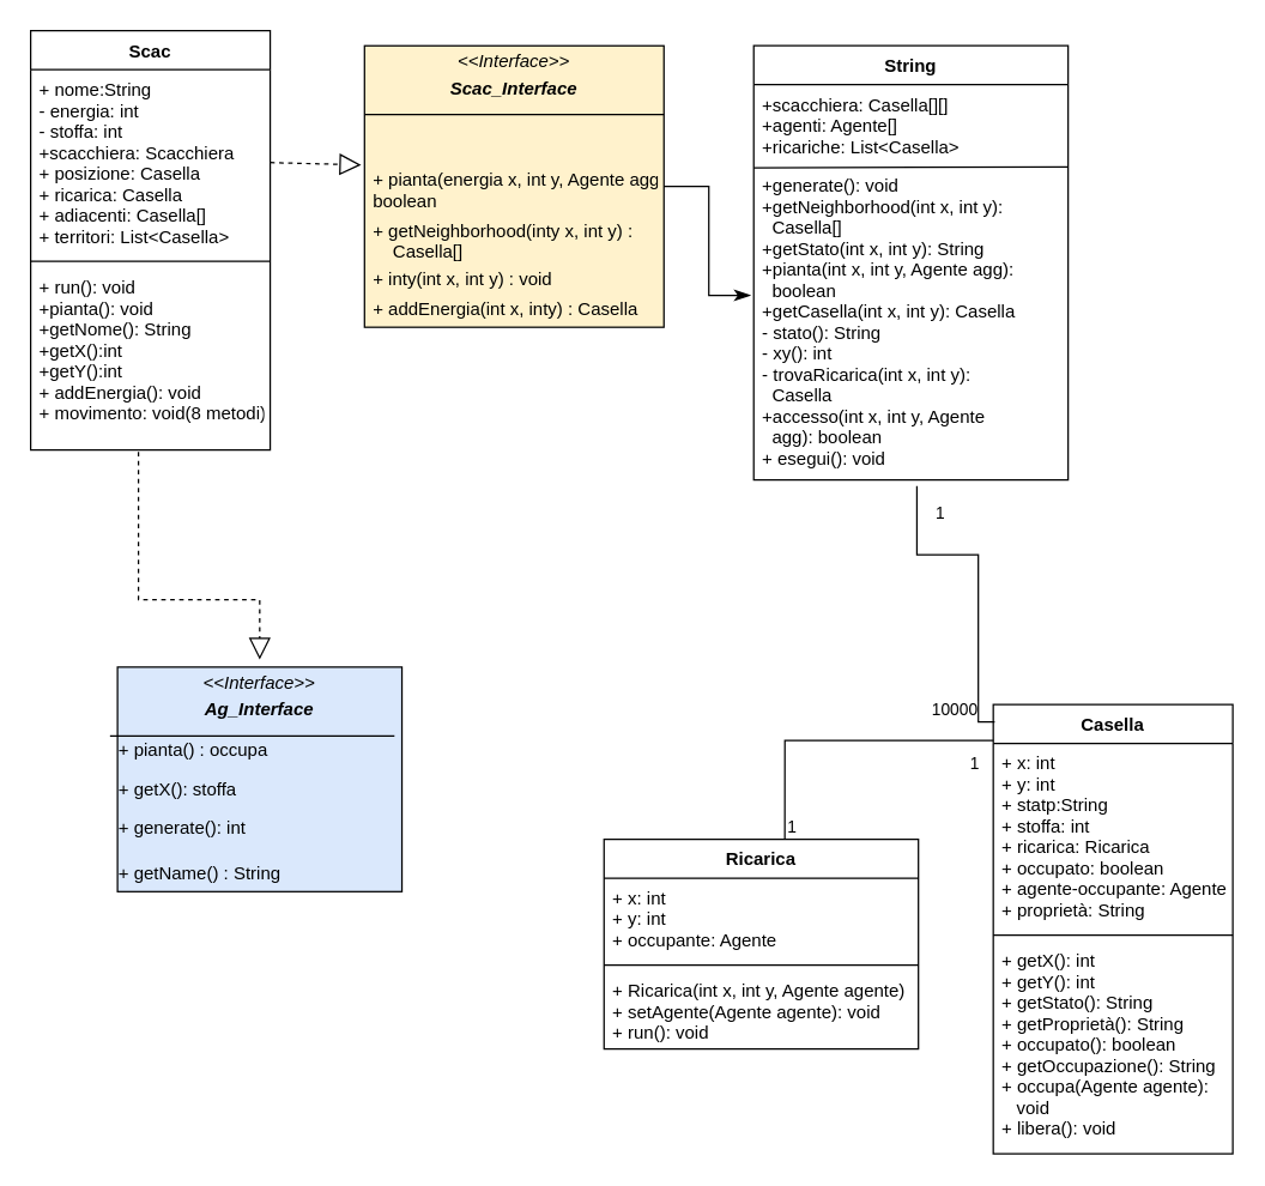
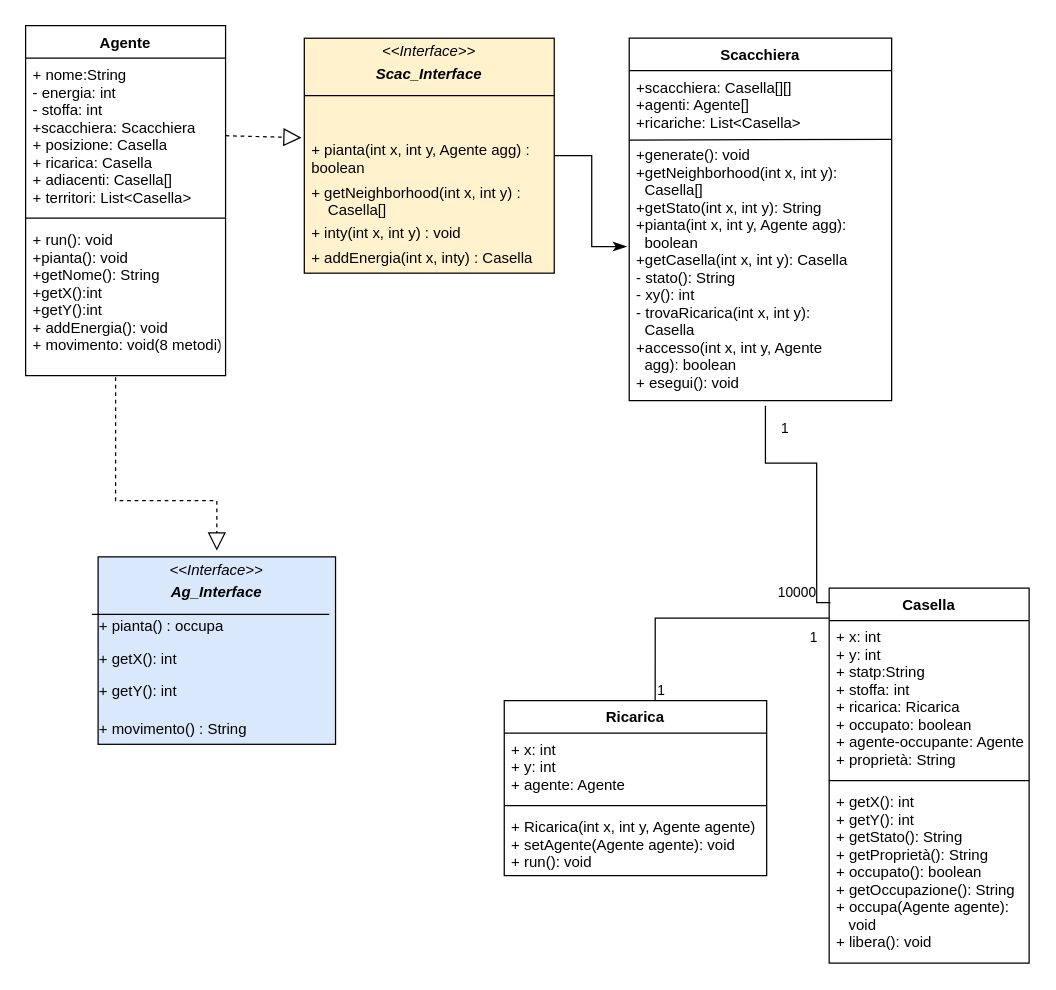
  <mxCell id="0" />
  <mxCell id="1" parent="0" />
- <mxCell id="2" value="String" style="swimlane;fontStyle=1;align=center;verticalAlign=top;childLayout=stackLayout;horizontal=1;startSize=26;horizontalStack=0;resizeParent=1;resizeParentMax=0;resizeLast=0;collapsible=1;marginBottom=0;" parent="1" vertex="1"><mxGeometry x="503" y="30" width="210" height="290" as="geometry" /></mxCell>
+ <mxCell id="2" value="Scacchiera" style="swimlane;fontStyle=1;align=center;verticalAlign=top;childLayout=stackLayout;horizontal=1;startSize=26;horizontalStack=0;resizeParent=1;resizeParentMax=0;resizeLast=0;collapsible=1;marginBottom=0;" parent="1" vertex="1"><mxGeometry x="503" y="30" width="210" height="290" as="geometry" /></mxCell>
  <mxCell id="3" value="+scacchiera: Casella[][]&#10;+agenti: Agente[]&#10;+ricariche: List&lt;Casella&gt;" style="text;strokeColor=none;fillColor=none;align=left;verticalAlign=top;spacingLeft=4;spacingRight=4;overflow=hidden;rotatable=0;points=[[0,0.5],[1,0.5]];portConstraint=eastwest;" parent="2" vertex="1"><mxGeometry y="26" width="210" height="54" as="geometry" /></mxCell>
  <mxCell id="4" value="+generate(): void&#10;+getNeighborhood(int x, int y):&#10;  Casella[]&#10;+getStato(int x, int y): String&#10;+pianta(int x, int y, Agente agg):&#10;  boolean&#10;+getCasella(int x, int y): Casella&#10;- stato(): String&#10;- xy(): int&#10;- trovaRicarica(int x, int y):&#10;  Casella&#10;+accesso(int x, int y, Agente &#10;  agg): boolean&#10;+ esegui(): void" style="text;strokeColor=none;fillColor=none;align=left;verticalAlign=top;spacingLeft=4;spacingRight=4;overflow=hidden;rotatable=0;points=[[0,0.5],[1,0.5]];portConstraint=eastwest;" parent="2" vertex="1"><mxGeometry y="80" width="210" height="210" as="geometry" /></mxCell>
  <mxCell id="5" value="" style="endArrow=none;html=1;rounded=0;exitX=0;exitY=0.007;exitDx=0;exitDy=0;exitPerimeter=0;" edge="1" parent="2" source="4"><mxGeometry width="50" height="50" relative="1" as="geometry"><mxPoint x="370" y="160" as="sourcePoint" /><mxPoint x="210" y="81" as="targetPoint" /></mxGeometry></mxCell>
  <mxCell id="6" value="Casella" style="swimlane;fontStyle=1;align=center;verticalAlign=top;childLayout=stackLayout;horizontal=1;startSize=26;horizontalStack=0;resizeParent=1;resizeParentMax=0;resizeLast=0;collapsible=1;marginBottom=0;" parent="1" vertex="1"><mxGeometry x="663" y="470" width="160" height="300" as="geometry" /></mxCell>
  <mxCell id="7" value="+ x: int&#10;+ y: int&#10;+ statp:String&#10;+ stoffa: int&#10;+ ricarica: Ricarica&#10;+ occupato: boolean&#10;+ agente-occupante: Agente&#10;+ proprietà: String" style="text;strokeColor=none;fillColor=none;align=left;verticalAlign=top;spacingLeft=4;spacingRight=4;overflow=hidden;rotatable=0;points=[[0,0.5],[1,0.5]];portConstraint=eastwest;" parent="6" vertex="1"><mxGeometry y="26" width="160" height="124" as="geometry" /></mxCell>
  <mxCell id="8" value="" style="line;strokeWidth=1;fillColor=none;align=left;verticalAlign=middle;spacingTop=-1;spacingLeft=3;spacingRight=3;rotatable=0;labelPosition=right;points=[];portConstraint=eastwest;" parent="6" vertex="1"><mxGeometry y="150" width="160" height="8" as="geometry" /></mxCell>
  <mxCell id="9" value="+ getX(): int&#10;+ getY(): int&#10;+ getStato(): String&#10;+ getProprietà(): String&#10;+ occupato(): boolean&#10;+ getOccupazione(): String&#10;+ occupa(Agente agente): &#10;   void&#10;+ libera(): void" style="text;strokeColor=none;fillColor=none;align=left;verticalAlign=top;spacingLeft=4;spacingRight=4;overflow=hidden;rotatable=0;points=[[0,0.5],[1,0.5]];portConstraint=eastwest;" parent="6" vertex="1"><mxGeometry y="158" width="160" height="142" as="geometry" /></mxCell>
- <mxCell id="10" value="Scac" style="swimlane;fontStyle=1;align=center;verticalAlign=top;childLayout=stackLayout;horizontal=1;startSize=26;horizontalStack=0;resizeParent=1;resizeParentMax=0;resizeLast=0;collapsible=1;marginBottom=0;" parent="1" vertex="1"><mxGeometry x="20" y="20" width="160" height="280" as="geometry" /></mxCell>
+ <mxCell id="10" value="Agente" style="swimlane;fontStyle=1;align=center;verticalAlign=top;childLayout=stackLayout;horizontal=1;startSize=26;horizontalStack=0;resizeParent=1;resizeParentMax=0;resizeLast=0;collapsible=1;marginBottom=0;" parent="1" vertex="1"><mxGeometry x="20" y="20" width="160" height="280" as="geometry" /></mxCell>
  <mxCell id="11" value="+ nome:String&#10;- energia: int&#10;- stoffa: int&#10;+scacchiera: Scacchiera&#10;+ posizione: Casella&#10;+ ricarica: Casella&#10;+ adiacenti: Casella[]&#10;+ territori: List&lt;Casella&gt;" style="text;strokeColor=none;fillColor=none;align=left;verticalAlign=top;spacingLeft=4;spacingRight=4;overflow=hidden;rotatable=0;points=[[0,0.5],[1,0.5]];portConstraint=eastwest;" parent="10" vertex="1"><mxGeometry y="26" width="160" height="124" as="geometry" /></mxCell>
  <mxCell id="12" value="" style="line;strokeWidth=1;fillColor=none;align=left;verticalAlign=middle;spacingTop=-1;spacingLeft=3;spacingRight=3;rotatable=0;labelPosition=right;points=[];portConstraint=eastwest;" parent="10" vertex="1"><mxGeometry y="150" width="160" height="8" as="geometry" /></mxCell>
  <mxCell id="13" value="+ run(): void&#10;+pianta(): void&#10;+getNome(): String&#10;+getX():int&#10;+getY():int&#10;+ addEnergia(): void&#10;+ movimento: void(8 metodi)" style="text;strokeColor=none;fillColor=none;align=left;verticalAlign=top;spacingLeft=4;spacingRight=4;overflow=hidden;rotatable=0;points=[[0,0.5],[1,0.5]];portConstraint=eastwest;" parent="10" vertex="1"><mxGeometry y="158" width="160" height="122" as="geometry" /></mxCell>
  <mxCell id="14" value="Ricarica" style="swimlane;fontStyle=1;align=center;verticalAlign=top;childLayout=stackLayout;horizontal=1;startSize=26;horizontalStack=0;resizeParent=1;resizeParentMax=0;resizeLast=0;collapsible=1;marginBottom=0;" parent="1" vertex="1"><mxGeometry x="403" y="560" width="210" height="140" as="geometry" /></mxCell>
- <mxCell id="15" value="+ x: int&#10;+ y: int&#10;+ occupante: Agente" style="text;strokeColor=none;fillColor=none;align=left;verticalAlign=top;spacingLeft=4;spacingRight=4;overflow=hidden;rotatable=0;points=[[0,0.5],[1,0.5]];portConstraint=eastwest;" parent="14" vertex="1"><mxGeometry y="26" width="210" height="54" as="geometry" /></mxCell>
+ <mxCell id="15" value="+ x: int&#10;+ y: int&#10;+ agente: Agente" style="text;strokeColor=none;fillColor=none;align=left;verticalAlign=top;spacingLeft=4;spacingRight=4;overflow=hidden;rotatable=0;points=[[0,0.5],[1,0.5]];portConstraint=eastwest;" parent="14" vertex="1"><mxGeometry y="26" width="210" height="54" as="geometry" /></mxCell>
  <mxCell id="16" value="" style="line;strokeWidth=1;fillColor=none;align=left;verticalAlign=middle;spacingTop=-1;spacingLeft=3;spacingRight=3;rotatable=0;labelPosition=right;points=[];portConstraint=eastwest;" parent="14" vertex="1"><mxGeometry y="80" width="210" height="8" as="geometry" /></mxCell>
  <mxCell id="17" value="+ Ricarica(int x, int y, Agente agente)&#10;+ setAgente(Agente agente): void&#10;+ run(): void" style="text;strokeColor=none;fillColor=none;align=left;verticalAlign=top;spacingLeft=4;spacingRight=4;overflow=hidden;rotatable=0;points=[[0,0.5],[1,0.5]];portConstraint=eastwest;" parent="14" vertex="1"><mxGeometry y="88" width="210" height="52" as="geometry" /></mxCell>
  <mxCell id="18" value="" style="endArrow=none;html=1;edgeStyle=orthogonalEdgeStyle;rounded=0;exitX=0.519;exitY=1.019;exitDx=0;exitDy=0;exitPerimeter=0;entryX=0.006;entryY=0.039;entryDx=0;entryDy=0;entryPerimeter=0;" parent="1" source="4" target="6" edge="1"><mxGeometry relative="1" as="geometry"><mxPoint x="478" y="40" as="sourcePoint" /><mxPoint x="638" y="40" as="targetPoint" /><Array as="points"><mxPoint x="612" y="370" /><mxPoint x="653" y="370" /><mxPoint x="653" y="482" /></Array></mxGeometry></mxCell>
  <mxCell id="19" value="1" style="edgeLabel;resizable=0;html=1;align=left;verticalAlign=bottom;" parent="18" connectable="0" vertex="1"><mxGeometry x="-1" relative="1" as="geometry"><mxPoint x="11" y="26" as="offset" /></mxGeometry></mxCell>
  <mxCell id="20" value="10000" style="edgeLabel;resizable=0;html=1;align=right;verticalAlign=bottom;" parent="18" connectable="0" vertex="1"><mxGeometry x="1" relative="1" as="geometry"><mxPoint x="-11" as="offset" /></mxGeometry></mxCell>
  <mxCell id="21" value="" style="endArrow=none;html=1;edgeStyle=orthogonalEdgeStyle;rounded=0;exitX=0.575;exitY=0;exitDx=0;exitDy=0;exitPerimeter=0;entryX=0;entryY=-0.016;entryDx=0;entryDy=0;entryPerimeter=0;" parent="1" source="14" target="7" edge="1"><mxGeometry relative="1" as="geometry"><mxPoint x="573" y="300" as="sourcePoint" /><mxPoint x="613" y="320" as="targetPoint" /></mxGeometry></mxCell>
  <mxCell id="22" value="1" style="edgeLabel;resizable=0;html=1;align=left;verticalAlign=bottom;" parent="21" connectable="0" vertex="1"><mxGeometry x="-1" relative="1" as="geometry" /></mxCell>
  <mxCell id="23" value="1" style="edgeLabel;resizable=0;html=1;align=right;verticalAlign=bottom;" parent="21" connectable="0" vertex="1"><mxGeometry x="1" relative="1" as="geometry"><mxPoint x="-9" y="24" as="offset" /></mxGeometry></mxCell>
  <mxCell id="24" value="&lt;p style=&quot;margin: 0px ; margin-top: 4px ; text-align: center&quot;&gt;&lt;i&gt;&amp;lt;&amp;lt;Interface&amp;gt;&amp;gt;&lt;/i&gt;&lt;br&gt;&lt;/p&gt;&lt;p style=&quot;margin: 0px ; margin-top: 4px ; text-align: center&quot;&gt;&lt;i&gt;&lt;b&gt;Ag_Interface&lt;/b&gt;&lt;/i&gt;&lt;/p&gt;&lt;p style=&quot;margin: 0px ; margin-left: 4px&quot;&gt;&lt;/p&gt;&lt;p style=&quot;margin: 0px ; margin-left: 4px&quot;&gt;&lt;br&gt;&lt;/p&gt;&lt;p style=&quot;margin: 0px ; margin-left: 4px&quot;&gt;&lt;br&gt;&lt;/p&gt;&lt;p style=&quot;margin: 0px ; margin-left: 4px&quot;&gt;&lt;br&gt;&lt;/p&gt;" style="verticalAlign=top;align=left;overflow=fill;fontSize=12;fontFamily=Helvetica;html=1;fillColor=#dae8fc;" vertex="1" parent="1"><mxGeometry x="78" y="445" width="190" height="150" as="geometry" /></mxCell>
  <mxCell id="25" value="" style="line;strokeWidth=1;fillColor=none;align=left;verticalAlign=middle;spacingTop=-1;spacingLeft=3;spacingRight=3;rotatable=0;labelPosition=right;points=[];portConstraint=eastwest;" vertex="1" parent="1"><mxGeometry x="73" y="487" width="190" height="8" as="geometry" /></mxCell>
  <mxCell id="26" value="+ pianta() : occupa" style="text;align=left;verticalAlign=top;spacingLeft=4;spacingRight=4;overflow=hidden;rotatable=0;points=[[0,0.5],[1,0.5]];portConstraint=eastwest;fontStyle=0" vertex="1" parent="1"><mxGeometry x="73" y="487" width="200" height="26" as="geometry" /></mxCell>
- <mxCell id="27" value="+ getX(): stoffa" style="text;align=left;verticalAlign=top;spacingLeft=4;spacingRight=4;overflow=hidden;rotatable=0;points=[[0,0.5],[1,0.5]];portConstraint=eastwest;fontStyle=0" vertex="1" parent="1"><mxGeometry x="73" y="513" width="200" height="36" as="geometry" /></mxCell>
- <mxCell id="28" value="+ getName() : String" style="text;align=left;verticalAlign=top;spacingLeft=4;spacingRight=4;overflow=hidden;rotatable=0;points=[[0,0.5],[1,0.5]];portConstraint=eastwest;fontStyle=0" vertex="1" parent="1"><mxGeometry x="73" y="569" width="200" height="26" as="geometry" /></mxCell>
- <mxCell id="29" value="+ generate(): int" style="text;align=left;verticalAlign=top;spacingLeft=4;spacingRight=4;overflow=hidden;rotatable=0;points=[[0,0.5],[1,0.5]];portConstraint=eastwest;fontStyle=0" vertex="1" parent="1"><mxGeometry x="73" y="539" width="200" height="36" as="geometry" /></mxCell>
+ <mxCell id="27" value="+ getX(): int" style="text;align=left;verticalAlign=top;spacingLeft=4;spacingRight=4;overflow=hidden;rotatable=0;points=[[0,0.5],[1,0.5]];portConstraint=eastwest;fontStyle=0" vertex="1" parent="1"><mxGeometry x="73" y="513" width="200" height="36" as="geometry" /></mxCell>
+ <mxCell id="28" value="+ movimento() : String" style="text;align=left;verticalAlign=top;spacingLeft=4;spacingRight=4;overflow=hidden;rotatable=0;points=[[0,0.5],[1,0.5]];portConstraint=eastwest;fontStyle=0" vertex="1" parent="1"><mxGeometry x="73" y="569" width="200" height="26" as="geometry" /></mxCell>
+ <mxCell id="29" value="+ getY(): int" style="text;align=left;verticalAlign=top;spacingLeft=4;spacingRight=4;overflow=hidden;rotatable=0;points=[[0,0.5],[1,0.5]];portConstraint=eastwest;fontStyle=0" vertex="1" parent="1"><mxGeometry x="73" y="539" width="200" height="36" as="geometry" /></mxCell>
  <mxCell id="30" value="&lt;p style=&quot;margin: 0px ; margin-top: 4px ; text-align: center&quot;&gt;&lt;i&gt;&amp;lt;&amp;lt;Interface&amp;gt;&amp;gt;&lt;/i&gt;&lt;br&gt;&lt;/p&gt;&lt;p style=&quot;margin: 0px ; margin-top: 4px ; text-align: center&quot;&gt;&lt;i&gt;&lt;b&gt;Scac_Interface&lt;/b&gt;&lt;/i&gt;&lt;/p&gt;&lt;p style=&quot;margin: 0px ; margin-left: 4px&quot;&gt;&lt;/p&gt;&lt;p style=&quot;margin: 0px ; margin-left: 4px&quot;&gt;&lt;br&gt;&lt;/p&gt;&lt;p style=&quot;margin: 0px ; margin-left: 4px&quot;&gt;&lt;br&gt;&lt;/p&gt;&lt;p style=&quot;margin: 0px ; margin-left: 4px&quot;&gt;&lt;br&gt;&lt;/p&gt;" style="verticalAlign=top;align=left;overflow=fill;fontSize=12;fontFamily=Helvetica;html=1;fillColor=#fff2cc;" vertex="1" parent="1"><mxGeometry x="243" y="30" width="200" height="188" as="geometry" /></mxCell>
  <mxCell id="31" value="" style="line;strokeWidth=1;fillColor=none;align=left;verticalAlign=middle;spacingTop=-1;spacingLeft=3;spacingRight=3;rotatable=0;labelPosition=right;points=[];portConstraint=eastwest;" vertex="1" parent="1"><mxGeometry x="243" y="72" width="200" height="8" as="geometry" /></mxCell>
- <mxCell id="32" value="+ pianta(energia x, int y, Agente agg) : &#10;boolean" style="text;align=left;verticalAlign=top;spacingLeft=4;spacingRight=4;overflow=hidden;rotatable=0;points=[[0,0.5],[1,0.5]];portConstraint=eastwest;fontStyle=0" vertex="1" parent="1"><mxGeometry x="243" y="106" width="200" height="36" as="geometry" /></mxCell>
- <mxCell id="33" value="+ getNeighborhood(inty x, int y) : &#10;    Casella[]" style="text;align=left;verticalAlign=top;spacingLeft=4;spacingRight=4;overflow=hidden;rotatable=0;points=[[0,0.5],[1,0.5]];portConstraint=eastwest;fontStyle=0" vertex="1" parent="1"><mxGeometry x="243" y="140" width="200" height="38" as="geometry" /></mxCell>
+ <mxCell id="32" value="+ pianta(int x, int y, Agente agg) : &#10;boolean" style="text;align=left;verticalAlign=top;spacingLeft=4;spacingRight=4;overflow=hidden;rotatable=0;points=[[0,0.5],[1,0.5]];portConstraint=eastwest;fontStyle=0" vertex="1" parent="1"><mxGeometry x="243" y="106" width="200" height="36" as="geometry" /></mxCell>
+ <mxCell id="33" value="+ getNeighborhood(int x, int y) : &#10;    Casella[]" style="text;align=left;verticalAlign=top;spacingLeft=4;spacingRight=4;overflow=hidden;rotatable=0;points=[[0,0.5],[1,0.5]];portConstraint=eastwest;fontStyle=0" vertex="1" parent="1"><mxGeometry x="243" y="140" width="200" height="38" as="geometry" /></mxCell>
  <mxCell id="34" value="+ inty(int x, int y) : void" style="text;align=left;verticalAlign=top;spacingLeft=4;spacingRight=4;overflow=hidden;rotatable=0;points=[[0,0.5],[1,0.5]];portConstraint=eastwest;fontStyle=0" vertex="1" parent="1"><mxGeometry x="243" y="172" width="200" height="26" as="geometry" /></mxCell>
  <mxCell id="35" value="+ addEnergia(int x, inty) : Casella" style="text;align=left;verticalAlign=top;spacingLeft=4;spacingRight=4;overflow=hidden;rotatable=0;points=[[0,0.5],[1,0.5]];portConstraint=eastwest;fontStyle=0" vertex="1" parent="1"><mxGeometry x="243" y="192" width="200" height="26" as="geometry" /></mxCell>
  <mxCell id="36" value="" style="endArrow=block;dashed=1;endFill=0;endSize=12;html=1;rounded=0;exitX=0.45;exitY=1.01;exitDx=0;exitDy=0;exitPerimeter=0;" edge="1" parent="1" source="13"><mxGeometry width="160" relative="1" as="geometry"><mxPoint x="163" y="450" as="sourcePoint" /><mxPoint x="173" y="440" as="targetPoint" /><Array as="points"><mxPoint x="92" y="400" /><mxPoint x="173" y="400" /></Array></mxGeometry></mxCell>
  <mxCell id="37" value="" style="endArrow=block;dashed=1;endFill=0;endSize=12;html=1;rounded=0;exitX=1;exitY=0.5;exitDx=0;exitDy=0;entryX=-0.011;entryY=0.1;entryDx=0;entryDy=0;entryPerimeter=0;" edge="1" parent="1" source="11" target="32"><mxGeometry width="160" relative="1" as="geometry"><mxPoint x="163" y="150" as="sourcePoint" /><mxPoint x="323" y="150" as="targetPoint" /></mxGeometry></mxCell>
  <mxCell id="38" style="edgeStyle=orthogonalEdgeStyle;rounded=0;orthogonalLoop=1;jettySize=auto;html=1;exitX=1;exitY=0.5;exitDx=0;exitDy=0;entryX=-0.01;entryY=0.413;entryDx=0;entryDy=0;endArrow=classicThin;endFill=1;startSize=9;endSize=8;entryPerimeter=0;" edge="1" parent="1" source="32" target="4"><mxGeometry relative="1" as="geometry"><mxPoint x="463" y="140" as="sourcePoint" /><mxPoint x="403" y="50" as="targetPoint" /></mxGeometry></mxCell>
